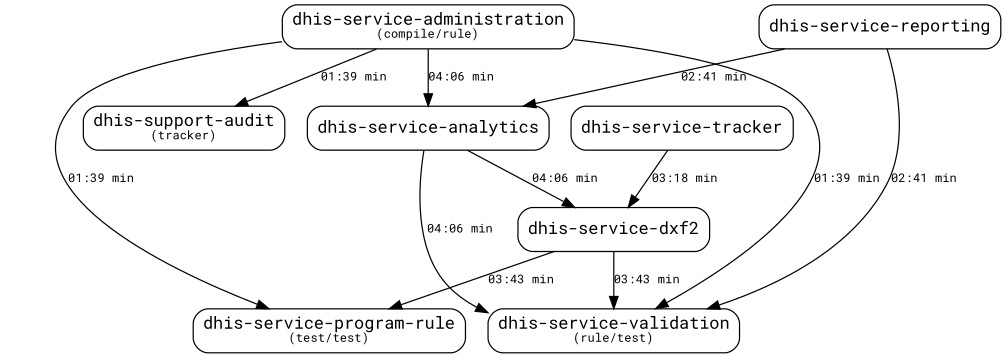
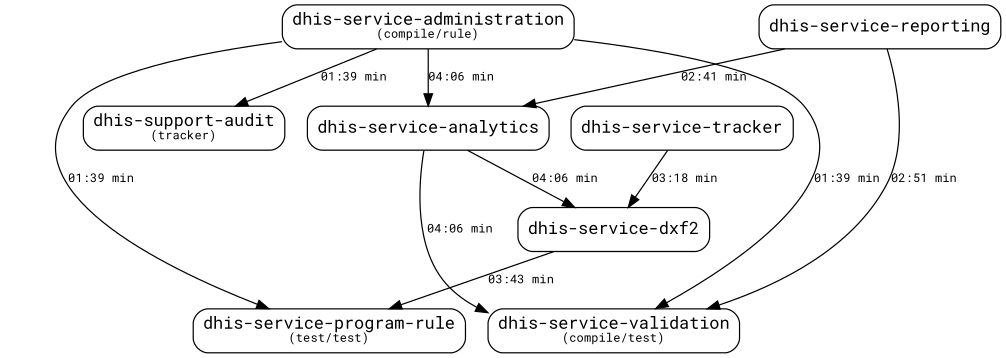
  digraph {
    fontname="Roboto Mono"
    node [fontname="Roboto Mono" fontsize=14 shape=box style=rounded]
    edge [fontname="Roboto Mono" fontsize=10 weight=99]
-   n1 [label=<dhis-service-validation<font point-size="10"><br/>(rule/test)</font>>]
+   n1 [label=<dhis-service-validation<font point-size="10"><br/>(compile/test)</font>>]
    n2 [label=<dhis-service-program-rule<font point-size="10"><br/>(test/test)</font>>]
    n3 [label=<dhis-service-administration<font point-size="10"><br/>(compile/rule)</font>>]
    n4 [label=<dhis-support-audit<font point-size="10"><br/>(tracker)</font>>]
    n5 [label=<dhis-service-analytics>]
    n6 [label=<dhis-service-dxf2>]
    n7 [label=<dhis-service-tracker>]
    n8 [label=<dhis-service-reporting>]
    n3 -> n1 [label="01:39 min"]
    n3 -> n2 [label="01:39 min"]
    n3 -> n4 [label="01:39 min"]
    n3 -> n5 [label="04:06 min" weight=246]
    n5 -> n1 [label="04:06 min" weight=246]
    n5 -> n6 [label="04:06 min" weight=246]
-   n6 -> n1 [label="03:43 min" weight=223]
    n6 -> n2 [label="03:43 min" weight=223]
    n7 -> n6 [label="03:18 min" weight=198]
-   n8 -> n1 [label="02:41 min" weight=161]
+   n8 -> n1 [label="02:51 min" weight=161]
    n8 -> n5 [label="02:41 min" weight=161]
  }
